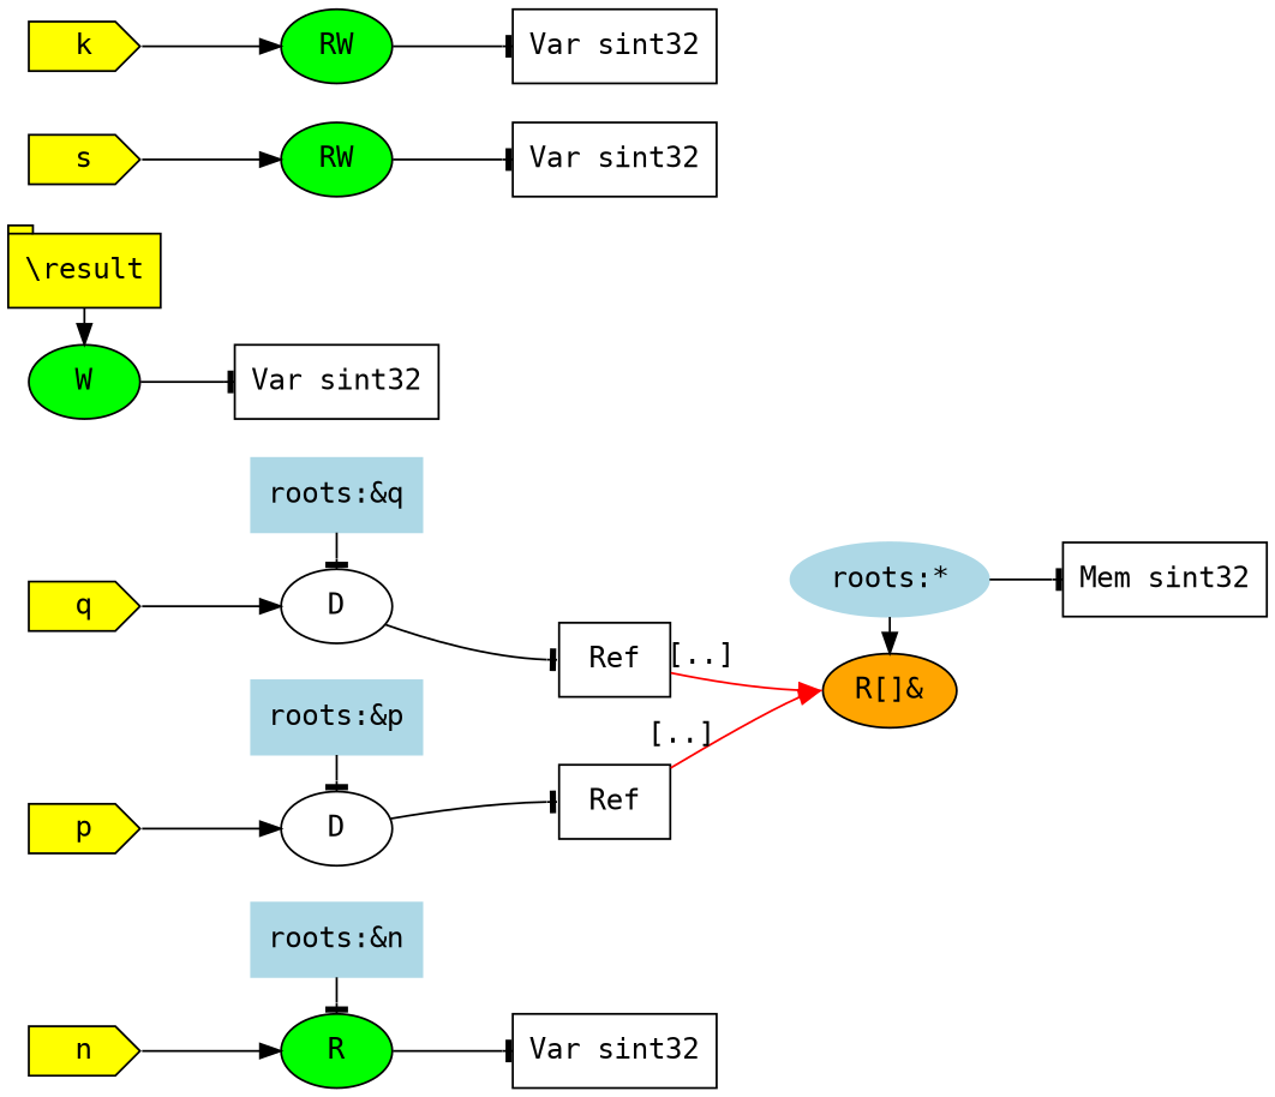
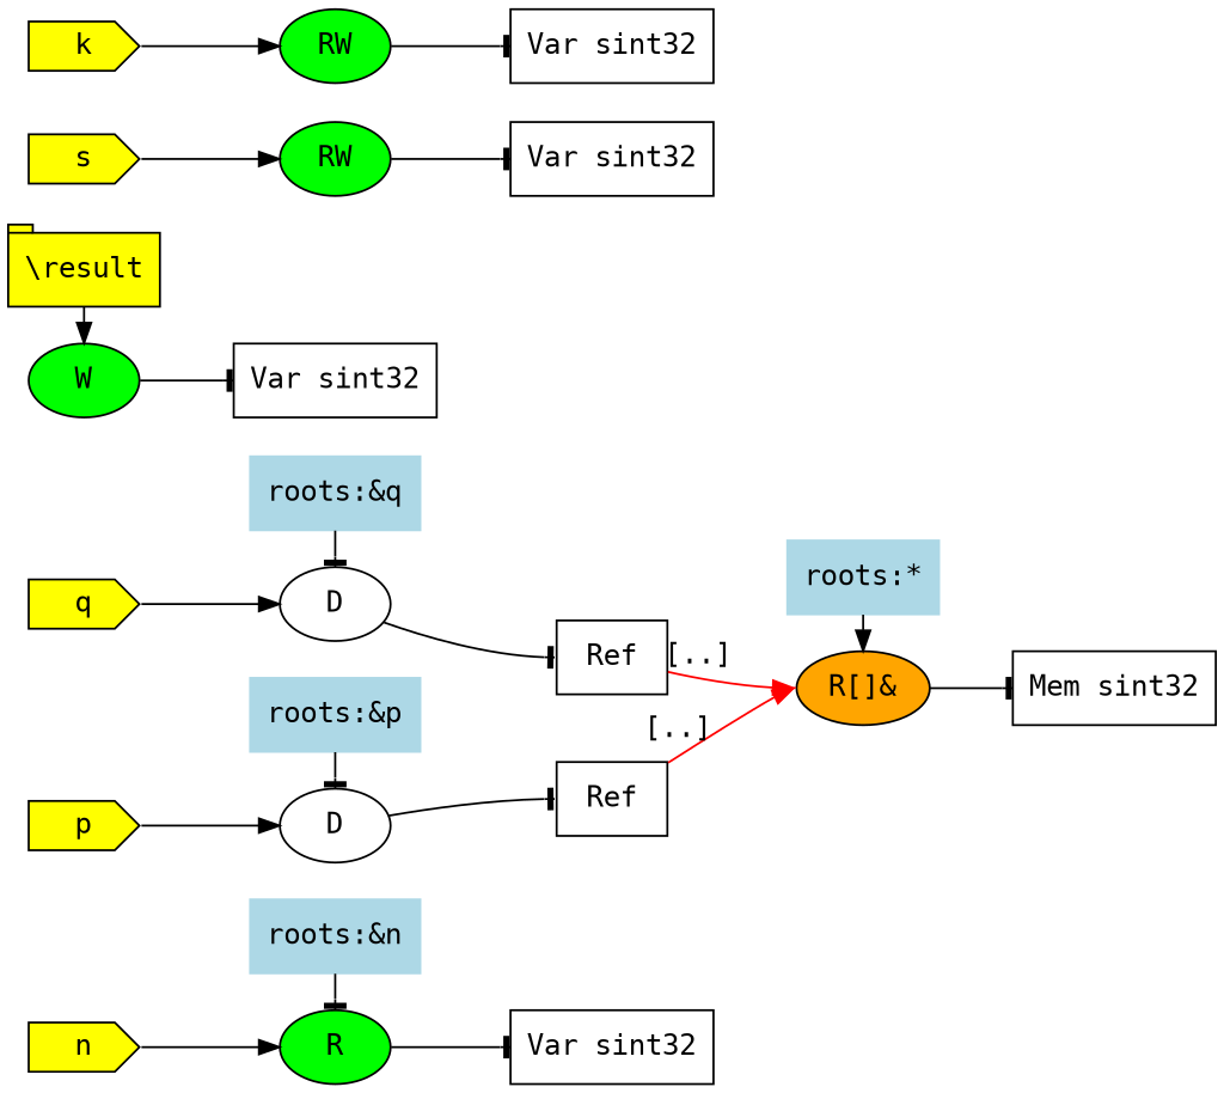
  digraph {
    rankdir=LR
    node [fontname=monospace shape=oval style=filled]
    edge [arrowhead=tee fontname=monospace]
    n1 [fillcolor=green label=R]
    n2 [color=lightblue label="roots:&n" shape=box]
    n3 [label=D style=""]
    n4 [color=lightblue label="roots:&p" shape=box]
    n5 [label=D style=""]
    n6 [color=lightblue label="roots:&q" shape=box]
    n7 [fillcolor=orange label="R[]&"]
-   n8 [color=lightblue label="roots:*" shape=ellipse]
+   n8 [color=lightblue label="roots:*" shape=box]
    n9 [fillcolor=yellow label="\\result" shape=tab]
    n10 [fillcolor=green label=W]
    n11 [label="Var sint32" shape=record style=""]
    n12 [label="<_p1> Ref" shape=record style=""]
    n13 [label="<_p1> Ref" shape=record style=""]
    n14 [label="Mem sint32" shape=record style=""]
    n15 [label="Var sint32" shape=record style=""]
    n16 [fillcolor=yellow label=n shape=cds]
    n17 [fillcolor=yellow label=p shape=cds]
    n18 [fillcolor=yellow label=q shape=cds]
    n19 [fillcolor=yellow label=s shape=cds]
    n20 [fillcolor=green label=RW]
    n21 [label="Var sint32" shape=record style=""]
    n22 [fillcolor=yellow label=k shape=cds]
    n23 [fillcolor=green label=RW]
    n24 [label="Var sint32" shape=record style=""]
    subgraph sub_1 {
      rank=same
      n1
      n2
    }
    subgraph sub_2 {
      rank=same
      n3
      n4
    }
    subgraph sub_3 {
      rank=same
      n5
      n6
    }
    subgraph sub_4 {
      rank=same
      n7
      n8
    }
    subgraph sub_5 {
      rank=same
      n9
      n10
    }
    n1 -> n11 [headport=w]
    n2 -> n1
    n3 -> n12 [headport=w]
    n4 -> n3
    n5 -> n13 [headport=w]
    n6 -> n5
-   n8 -> n14 [headport=w]
+   n7 -> n14 [headport=w]
    n8 -> n7 [arrowhead=normal]
    n9 -> n10 [arrowhead=""]
    n10 -> n15 [headport=w]
    n12 -> n7 [color=red headport=w labelangle="+40" labeldistance=1.7 taillabel="[..]" tailport=_p1 arrowhead=""]
    n13 -> n7 [color=red headport=w labelangle="+40" labeldistance=1.7 taillabel="[..]" tailport=_p1 arrowhead=""]
    n16 -> n1 [tailport=e arrowhead=""]
    n17 -> n3 [tailport=e arrowhead=""]
    n18 -> n5 [tailport=e arrowhead=""]
    n19 -> n20 [tailport=e arrowhead=""]
    n20 -> n21 [headport=w]
    n22 -> n23 [tailport=e arrowhead=""]
    n23 -> n24 [headport=w]
  }
